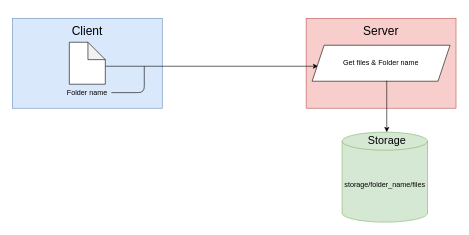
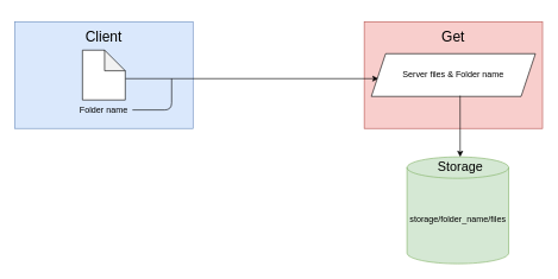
  <mxCell id="0" />
  <mxCell id="1" parent="0" />
  <mxCell id="2" value="" style="whiteSpace=wrap;html=1;fillColor=#dae8fc;strokeColor=#6c8ebf;" vertex="1" parent="1"><mxGeometry x="20" y="30" width="250" height="150" as="geometry" /></mxCell>
  <mxCell id="3" value="&lt;font style=&quot;font-size: 20px;&quot;&gt;Client&lt;/font&gt;" style="text;strokeColor=none;align=center;fillColor=none;html=1;verticalAlign=middle;whiteSpace=wrap;rounded=0;" vertex="1" parent="1"><mxGeometry x="70" y="20" width="150" height="60" as="geometry" /></mxCell>
  <mxCell id="4" value="" style="whiteSpace=wrap;html=1;fillColor=#f8cecc;strokeColor=#b85450;" vertex="1" parent="1"><mxGeometry x="510" y="30" width="250" height="150" as="geometry" /></mxCell>
  <mxCell id="5" style="edgeStyle=none;html=1;" edge="1" parent="1"><mxGeometry relative="1" as="geometry"><mxPoint x="175" y="110" as="sourcePoint" /><mxPoint x="530" y="110" as="targetPoint" /></mxGeometry></mxCell>
  <mxCell id="6" value="" style="shape=note;whiteSpace=wrap;html=1;backgroundOutline=1;darkOpacity=0.05;size=29;" vertex="1" parent="1"><mxGeometry x="115" y="70" width="60" height="70" as="geometry" /></mxCell>
  <mxCell id="7" value="Folder name" style="text;strokeColor=none;align=center;fillColor=none;html=1;verticalAlign=middle;whiteSpace=wrap;rounded=0;" vertex="1" parent="1"><mxGeometry x="105" y="140" width="80" height="30" as="geometry" /></mxCell>
- <mxCell id="8" value="&lt;font style=&quot;font-size: 20px;&quot;&gt;Server&lt;/font&gt;" style="text;strokeColor=none;align=center;fillColor=none;html=1;verticalAlign=middle;whiteSpace=wrap;rounded=0;" vertex="1" parent="1"><mxGeometry x="560" y="20" width="150" height="60" as="geometry" /></mxCell>
+ <mxCell id="8" value="&lt;font style=&quot;font-size: 20px;&quot;&gt;Get&lt;/font&gt;" style="text;strokeColor=none;align=center;fillColor=none;html=1;verticalAlign=middle;whiteSpace=wrap;rounded=0;" vertex="1" parent="1"><mxGeometry x="560" y="20" width="150" height="60" as="geometry" /></mxCell>
  <mxCell id="9" value="storage/folder_name/files" style="shape=cylinder3;whiteSpace=wrap;html=1;boundedLbl=1;backgroundOutline=1;size=15;fillColor=#d5e8d4;strokeColor=#82b366;" vertex="1" parent="1"><mxGeometry x="570" y="220" width="142.5" height="150" as="geometry" /></mxCell>
  <mxCell id="10" value="&lt;font style=&quot;font-size: 18px;&quot;&gt;Storage&lt;/font&gt;" style="text;strokeColor=none;align=center;fillColor=none;html=1;verticalAlign=middle;whiteSpace=wrap;rounded=0;" vertex="1" parent="1"><mxGeometry x="570" y="200" width="150" height="70" as="geometry" /></mxCell>
- <mxCell id="11" value="Get files &amp;amp; Folder name" style="shape=parallelogram;perimeter=parallelogramPerimeter;whiteSpace=wrap;html=1;fixedSize=1;" vertex="1" parent="1"><mxGeometry x="520" y="75" width="230" height="60" as="geometry" /></mxCell>
+ <mxCell id="11" value="Server files &amp;amp; Folder name" style="shape=parallelogram;perimeter=parallelogramPerimeter;whiteSpace=wrap;html=1;fixedSize=1;" vertex="1" parent="1"><mxGeometry x="520" y="75" width="230" height="60" as="geometry" /></mxCell>
  <mxCell id="12" value="" style="endArrow=none;html=1;" edge="1" parent="1"><mxGeometry width="50" height="50" relative="1" as="geometry"><mxPoint x="185" y="154.029" as="sourcePoint" /><mxPoint x="240" y="110" as="targetPoint" /><Array as="points"><mxPoint x="240" y="154" /></Array></mxGeometry></mxCell>
  <mxCell id="13" value="" style="endArrow=classic;html=1;exitX=0.541;exitY=0.983;exitDx=0;exitDy=0;exitPerimeter=0;" edge="1" parent="1" source="11"><mxGeometry width="50" height="50" relative="1" as="geometry"><mxPoint x="645" y="140" as="sourcePoint" /><mxPoint x="644.52" y="220" as="targetPoint" /></mxGeometry></mxCell>
